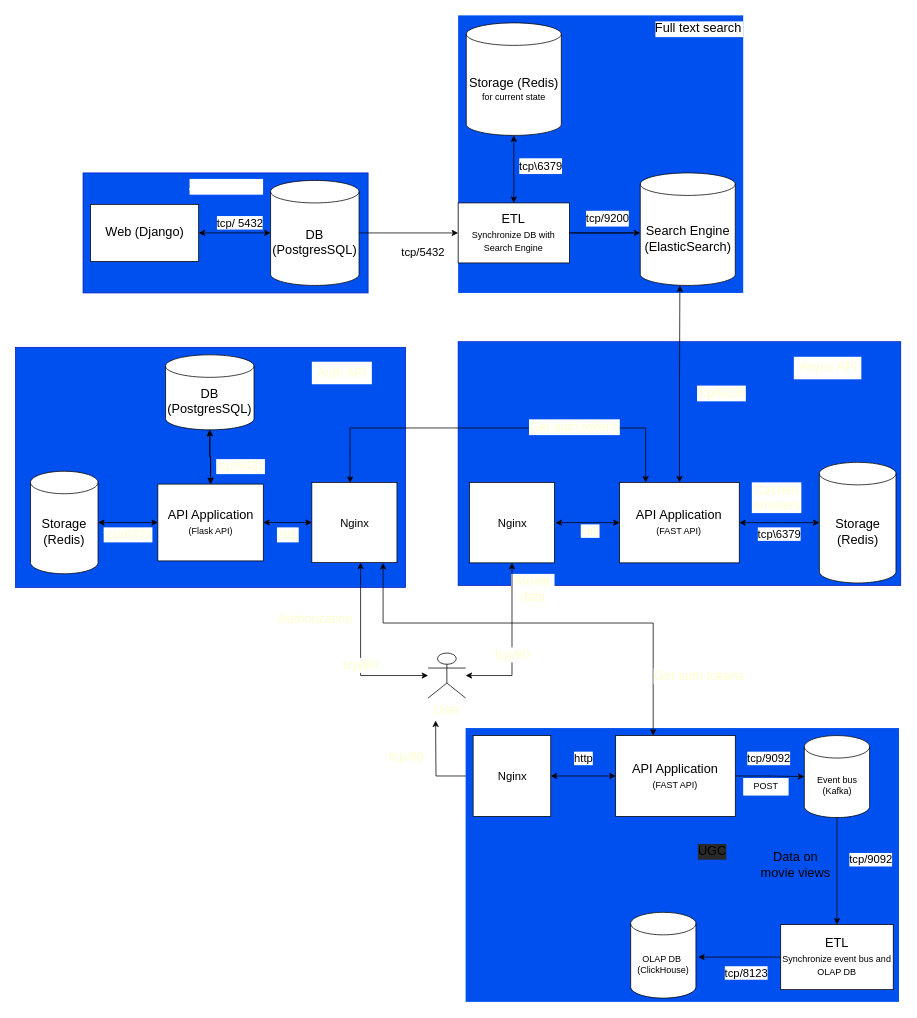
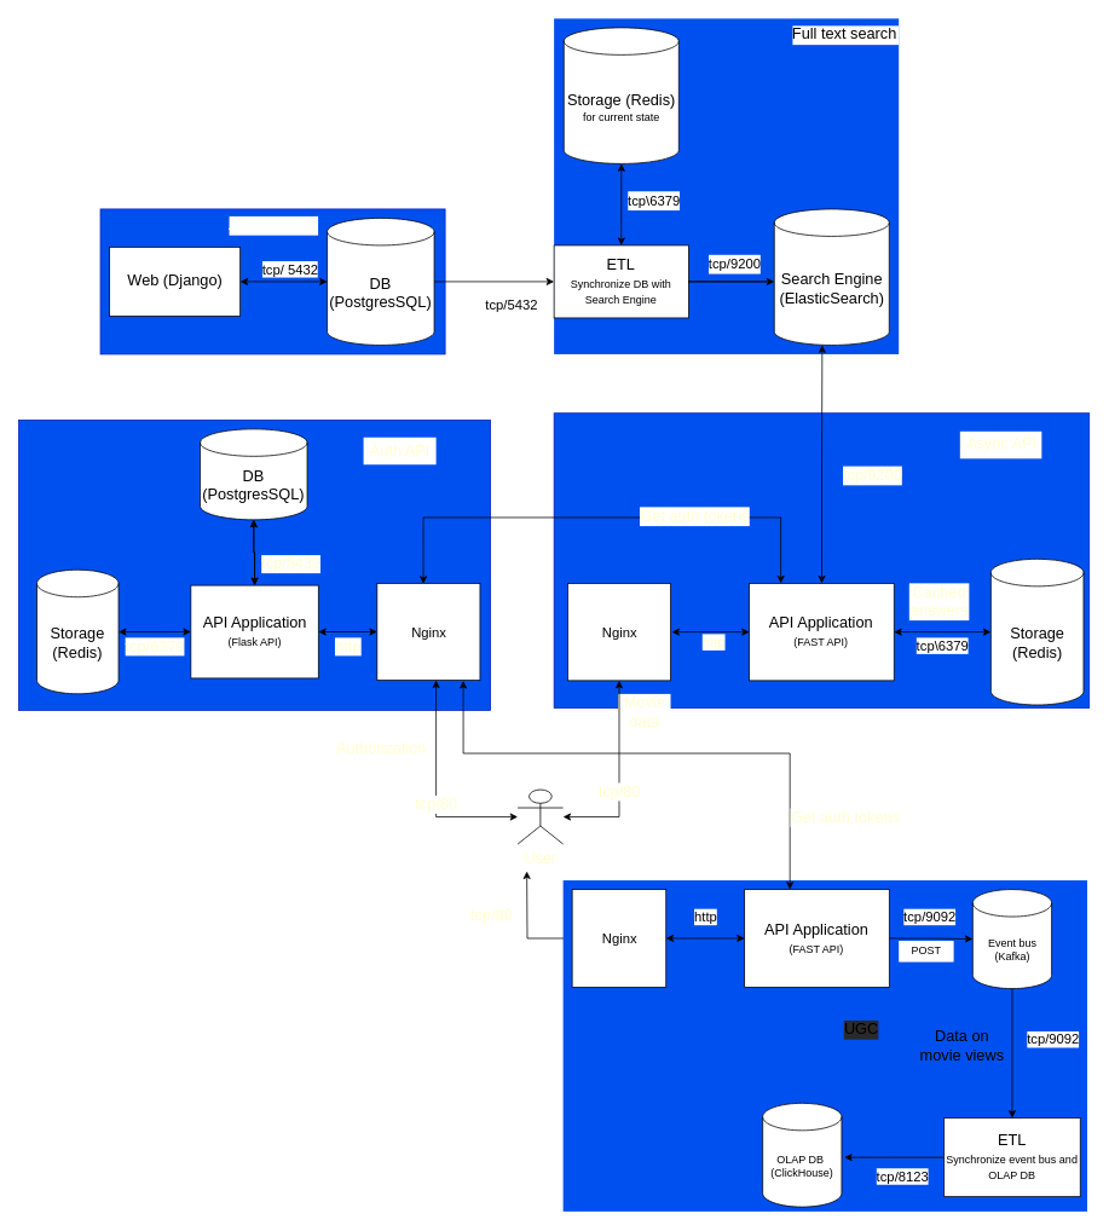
  <mxCell id="0" />
  <mxCell id="1" parent="0" />
  <mxCell id="2" value="Admin Panel" style="group;fillColor=#0050ef;rounded=0;fontColor=#ffffff;strokeColor=#001DBC;fontSize=17;labelBackgroundColor=default;" parent="1" vertex="1" connectable="0"><mxGeometry x="110" y="230" width="380" height="160" as="geometry" /></mxCell>
  <mxCell id="3" value="&lt;font style=&quot;font-size: 17px&quot;&gt;Web (Django)&lt;/font&gt;" style="html=1;" parent="2" vertex="1"><mxGeometry x="10" y="41.905" width="144.138" height="76.19" as="geometry" /></mxCell>
  <mxCell id="4" value="&lt;font style=&quot;font-size: 17px&quot;&gt;DB (PostgresSQL)&lt;/font&gt;" style="shape=cylinder3;whiteSpace=wrap;html=1;boundedLbl=1;backgroundOutline=1;size=15;" parent="2" vertex="1"><mxGeometry x="250" y="10" width="117.93" height="140" as="geometry" /></mxCell>
  <mxCell id="5" value="" style="edgeStyle=orthogonalEdgeStyle;rounded=0;orthogonalLoop=1;jettySize=auto;html=1;startArrow=classic;startFill=1;" parent="2" source="3" target="4" edge="1"><mxGeometry relative="1" as="geometry" /></mxCell>
  <mxCell id="6" value="&lt;font style=&quot;font-size: 15px&quot;&gt;tcp/ 5432&lt;/font&gt;" style="edgeLabel;html=1;align=center;verticalAlign=middle;resizable=0;points=[];" parent="5" vertex="1" connectable="0"><mxGeometry x="0.356" y="-4" relative="1" as="geometry"><mxPoint x="-11" y="-19" as="offset" /></mxGeometry></mxCell>
  <mxCell id="7" value="tcp/5432" style="edgeStyle=orthogonalEdgeStyle;rounded=0;orthogonalLoop=1;jettySize=auto;html=1;fontSize=15;startArrow=none;startFill=0;verticalAlign=top;" parent="1" source="4" target="9" edge="1"><mxGeometry x="0.286" y="-10" relative="1" as="geometry"><mxPoint as="offset" /></mxGeometry></mxCell>
  <mxCell id="8" value="Full text search" style="group;fontSize=17;align=right;labelBackgroundColor=default;fillColor=#0050EF;" parent="1" vertex="1" connectable="0"><mxGeometry x="610" y="20" width="380" height="370" as="geometry" /></mxCell>
  <mxCell id="9" value="&lt;font style=&quot;font-size: 17px&quot;&gt;ETL&lt;/font&gt;&lt;br&gt;&lt;font style=&quot;font-size: 12px&quot;&gt;Synchronize DB with Search Engine&lt;/font&gt;" style="html=1;rounded=0;fontSize=15;fillColor=default;verticalAlign=middle;whiteSpace=wrap;" parent="8" vertex="1"><mxGeometry x="0.006" y="250" width="148.372" height="80" as="geometry" /></mxCell>
  <mxCell id="10" value="&lt;font style=&quot;font-size: 17px&quot;&gt;Storage (Redis) &lt;/font&gt;&lt;br&gt;for current state" style="shape=cylinder3;whiteSpace=wrap;html=1;boundedLbl=1;backgroundOutline=1;size=15;" parent="8" vertex="1"><mxGeometry x="10.862" y="10" width="126.667" height="150" as="geometry" /></mxCell>
  <mxCell id="11" value="" style="edgeStyle=orthogonalEdgeStyle;rounded=0;orthogonalLoop=1;jettySize=auto;html=1;fontSize=15;startArrow=classic;startFill=1;verticalAlign=top;" parent="8" source="9" target="10" edge="1"><mxGeometry relative="1" as="geometry" /></mxCell>
  <mxCell id="12" value="&lt;font style=&quot;font-size: 15px&quot;&gt;tcp\6379&lt;/font&gt;" style="edgeLabel;html=1;align=center;verticalAlign=middle;resizable=0;points=[];fontSize=17;" parent="11" vertex="1" connectable="0"><mxGeometry x="-0.428" y="3" relative="1" as="geometry"><mxPoint x="38" y="-24" as="offset" /></mxGeometry></mxCell>
  <mxCell id="13" value="&lt;font style=&quot;font-size: 17px&quot;&gt;Search Engine (ElasticSearch)&lt;/font&gt;" style="shape=cylinder3;whiteSpace=wrap;html=1;boundedLbl=1;backgroundOutline=1;size=15;" parent="8" vertex="1"><mxGeometry x="242.778" y="210" width="126.667" height="150" as="geometry" /></mxCell>
  <mxCell id="14" value="" style="edgeStyle=orthogonalEdgeStyle;rounded=0;orthogonalLoop=1;jettySize=auto;html=1;fontSize=15;startArrow=none;startFill=0;verticalAlign=top;" parent="8" target="13" edge="1"><mxGeometry relative="1" as="geometry"><mxPoint x="234.933" y="290" as="sourcePoint" /><Array as="points"><mxPoint x="147.778" y="290" /><mxPoint x="147.778" y="290" /></Array></mxGeometry></mxCell>
  <mxCell id="15" value="&lt;font style=&quot;font-size: 15px&quot;&gt;tcp/9200&lt;/font&gt;" style="edgeLabel;html=1;align=center;verticalAlign=middle;resizable=0;points=[];fontSize=17;" parent="14" vertex="1" connectable="0"><mxGeometry x="-0.033" y="-4" relative="1" as="geometry"><mxPoint x="50" y="-24" as="offset" /></mxGeometry></mxCell>
  <mxCell id="16" value="" style="group;fillColor=#0050ef;fontColor=#ffffff;strokeColor=#001DBC;" parent="1" vertex="1" connectable="0"><mxGeometry y="462.5" width="520" height="320" as="geometry" x="20" /></mxCell>
  <mxCell id="17" value="tcp/6379" style="edgeStyle=orthogonalEdgeStyle;rounded=0;orthogonalLoop=1;jettySize=auto;html=1;fontSize=17;fontColor=#FFFFCC;startArrow=classic;startFill=1;verticalAlign=top;" parent="16" source="18" target="20" edge="1"><mxGeometry relative="1" as="geometry" /></mxCell>
  <mxCell id="18" value="&lt;font style=&quot;font-size: 17px&quot;&gt;Sto&lt;/font&gt;&lt;font style=&quot;font-size: 17px&quot;&gt;rage (Redis&lt;/font&gt;&lt;font&gt;&lt;font style=&quot;font-size: 17px&quot;&gt;)&lt;/font&gt;&lt;br&gt;&lt;/font&gt;" style="shape=cylinder3;whiteSpace=wrap;html=1;boundedLbl=1;backgroundOutline=1;size=15;" parent="16" vertex="1"><mxGeometry x="20" y="165.15" width="90" height="136.7" as="geometry" /></mxCell>
  <mxCell id="19" value="" style="edgeStyle=orthogonalEdgeStyle;rounded=0;orthogonalLoop=1;jettySize=auto;html=1;fontSize=17;fontColor=#FFFFCC;startArrow=classic;startFill=1;verticalAlign=top;" parent="16" source="20" target="24" edge="1"><mxGeometry relative="1" as="geometry" /></mxCell>
  <mxCell id="20" value="&lt;span style=&quot;font-size: 17px&quot;&gt;API Application&lt;/span&gt;&lt;br&gt;&lt;font style=&quot;font-size: 12px&quot;&gt;(Flask API)&lt;/font&gt;" style="html=1;rounded=0;fontSize=15;fillColor=default;verticalAlign=middle;whiteSpace=wrap;" parent="16" vertex="1"><mxGeometry x="189.715" y="182.3" width="140.563" height="102.4" as="geometry" /></mxCell>
- <mxCell id="21" value="Auth API" style="text;html=1;align=center;verticalAlign=middle;resizable=0;points=[];autosize=1;strokeColor=none;fillColor=default;fontSize=17;fontColor=#FFFFCC;" parent="16" vertex="1"><mxGeometry x="395" y="19.2" width="80" height="30" as="geometry" /></mxCell>
+ <mxCell id="21" value="Auth API" style="text;html=1;align=center;verticalAlign=middle;resizable=0;points=[];autosize=1;strokeColor=none;fillColor=default;fontSize=17;fontColor=#FFFFCC;" parent="16" vertex="1"><mxGeometry x="380" y="19.2" width="80" height="30" as="geometry" /></mxCell>
  <mxCell id="22" style="edgeStyle=orthogonalEdgeStyle;rounded=0;orthogonalLoop=1;jettySize=auto;html=1;exitX=0.5;exitY=1;exitDx=0;exitDy=0;exitPerimeter=0;fontSize=17;fontColor=#FFFFCC;startArrow=classic;startFill=1;verticalAlign=top;" parent="16" source="18" target="18" edge="1"><mxGeometry relative="1" as="geometry" /></mxCell>
  <mxCell id="23" value="tcp/5432" style="edgeStyle=orthogonalEdgeStyle;rounded=0;orthogonalLoop=1;jettySize=auto;html=1;fontSize=17;fontColor=#FFFFCC;startArrow=classic;startFill=1;verticalAlign=top;" parent="16" source="24" target="20" edge="1"><mxGeometry x="0.01" y="41" relative="1" as="geometry"><mxPoint x="-1" y="-4" as="offset" /></mxGeometry></mxCell>
  <mxCell id="24" value="&lt;font style=&quot;font-size: 17px&quot;&gt;DB (PostgresSQL)&lt;/font&gt;" style="shape=cylinder3;whiteSpace=wrap;html=1;boundedLbl=1;backgroundOutline=1;size=15;" parent="16" vertex="1"><mxGeometry x="200" y="10" width="117.93" height="100" as="geometry" /></mxCell>
  <mxCell id="25" value="http" style="edgeStyle=orthogonalEdgeStyle;rounded=0;orthogonalLoop=1;jettySize=auto;html=1;fontSize=17;fontColor=#FFFFCC;startArrow=classic;startFill=1;verticalAlign=top;" parent="16" source="26" target="20" edge="1"><mxGeometry relative="1" as="geometry" /></mxCell>
  <mxCell id="26" value="Nginx" style="html=1;rounded=0;fontSize=15;fillColor=default;" parent="16" vertex="1"><mxGeometry x="395" y="180" width="113.46" height="107" as="geometry" /></mxCell>
  <mxCell id="27" value="User" style="shape=umlActor;verticalLabelPosition=bottom;verticalAlign=top;html=1;outlineConnect=0;rounded=0;labelBackgroundColor=default;fontSize=17;fontColor=#FFFFCC;fillColor=default;labelPosition=center;align=center;" parent="1" vertex="1"><mxGeometry x="570" y="870" width="50" height="60" as="geometry" /></mxCell>
  <mxCell id="28" value="" style="group" parent="1" vertex="1" connectable="0"><mxGeometry x="610" y="455" width="590" height="345" as="geometry" /></mxCell>
  <mxCell id="29" value="" style="group;fillColor=#0050ef;fontColor=#ffffff;strokeColor=#001DBC;fontStyle=0;container=0;" parent="28" vertex="1" connectable="0"><mxGeometry width="590" height="324.848" as="geometry" /></mxCell>
  <mxCell id="30" value="&lt;font style=&quot;font-size: 17px&quot;&gt;Sto&lt;/font&gt;&lt;font style=&quot;font-size: 17px&quot;&gt;rage (Redis&lt;/font&gt;&lt;font&gt;&lt;font style=&quot;font-size: 17px&quot;&gt;)&lt;/font&gt;&lt;br&gt;&lt;/font&gt;" style="shape=cylinder3;whiteSpace=wrap;html=1;boundedLbl=1;backgroundOutline=1;size=15;" parent="28" vertex="1"><mxGeometry x="481.538" y="160.8" width="102.115" height="160.8" as="geometry" /></mxCell>
  <mxCell id="31" value="&lt;font style=&quot;font-size: 15px&quot;&gt;tcp\6379&lt;/font&gt;" style="edgeStyle=orthogonalEdgeStyle;rounded=0;orthogonalLoop=1;jettySize=auto;html=1;fontSize=12;startArrow=classic;startFill=1;verticalAlign=top;" parent="28" source="34" target="30" edge="1"><mxGeometry x="5" as="geometry" /></mxCell>
  <mxCell id="32" style="edgeStyle=orthogonalEdgeStyle;rounded=0;orthogonalLoop=1;jettySize=auto;html=1;fontSize=12;startArrow=classic;startFill=1;verticalAlign=top;entryX=1;entryY=0.5;entryDx=0;entryDy=0;" parent="28" source="34" edge="1"><mxGeometry x="5" as="geometry"><mxPoint x="129.808" y="241.2" as="targetPoint" /></mxGeometry></mxCell>
  <mxCell id="33" value="&lt;font style=&quot;font-size: 15px&quot;&gt;http&lt;/font&gt;" style="edgeLabel;html=1;align=center;verticalAlign=middle;resizable=0;points=[];fontSize=12;fontColor=#FFFFCC;" parent="32" vertex="1" connectable="0"><mxGeometry x="-0.077" y="4" relative="1" as="geometry"><mxPoint y="6" as="offset" /></mxGeometry></mxCell>
  <mxCell id="34" value="&lt;span style=&quot;font-size: 17px&quot;&gt;API Application&lt;/span&gt;&lt;br&gt;&lt;font style=&quot;font-size: 12px&quot;&gt;(FAST API)&lt;/font&gt;" style="html=1;rounded=0;fontSize=15;fillColor=default;verticalAlign=middle;whiteSpace=wrap;" parent="28" vertex="1"><mxGeometry x="215.256" y="187.6" width="159.485" height="107.2" as="geometry" /></mxCell>
  <mxCell id="35" value="Async API" style="text;html=1;align=center;verticalAlign=middle;resizable=0;points=[];autosize=1;strokeColor=none;fillColor=default;fontSize=17;fontColor=#FFFFCC;" parent="28" vertex="1"><mxGeometry x="447.5" y="20.1" width="90" height="30" as="geometry" /></mxCell>
  <mxCell id="36" value="Cached answers" style="text;html=1;strokeColor=none;fillColor=none;align=center;verticalAlign=middle;whiteSpace=wrap;rounded=0;labelBackgroundColor=default;fontSize=17;fontColor=#FFFFCC;" parent="28" vertex="1"><mxGeometry x="390.769" y="187.6" width="68.077" height="40.2" as="geometry" /></mxCell>
  <mxCell id="37" value="Nginx" style="html=1;rounded=0;fontSize=15;fillColor=default;" parent="28" vertex="1"><mxGeometry x="14.996" y="187.6" width="113.462" height="107.2" as="geometry" /></mxCell>
  <mxCell id="38" value="Movie data" style="text;html=1;strokeColor=none;fillColor=none;align=center;verticalAlign=middle;whiteSpace=wrap;rounded=0;labelBackgroundColor=default;fontSize=17;fontColor=#FFFFCC;" parent="28" vertex="1"><mxGeometry x="70" y="315" width="60" height="30" as="geometry" /></mxCell>
  <mxCell id="39" style="edgeStyle=orthogonalEdgeStyle;rounded=0;orthogonalLoop=1;jettySize=auto;html=1;entryX=0.417;entryY=1;entryDx=0;entryDy=0;entryPerimeter=0;fontSize=17;fontColor=#FFFFCC;startArrow=classic;startFill=1;verticalAlign=top;" parent="1" source="34" target="13" edge="1"><mxGeometry relative="1" as="geometry" /></mxCell>
  <mxCell id="40" value="tcp/9200" style="edgeLabel;html=1;align=center;verticalAlign=middle;resizable=0;points=[];fontSize=17;fontColor=#FFFFCC;" parent="39" vertex="1" connectable="0"><mxGeometry x="-0.042" y="-2" relative="1" as="geometry"><mxPoint x="53" y="7" as="offset" /></mxGeometry></mxCell>
  <mxCell id="41" value="tcp/80" style="edgeStyle=orthogonalEdgeStyle;rounded=0;orthogonalLoop=1;jettySize=auto;html=1;fontSize=17;fontColor=#FFFFCC;startArrow=classic;startFill=1;verticalAlign=top;" parent="1" source="37" target="27" edge="1"><mxGeometry relative="1" as="geometry"><Array as="points"><mxPoint x="682" y="900" /></Array></mxGeometry></mxCell>
  <mxCell id="42" value="tcp/80" style="edgeStyle=orthogonalEdgeStyle;rounded=0;orthogonalLoop=1;jettySize=auto;html=1;fontSize=17;fontColor=#FFFFCC;startArrow=classic;startFill=1;verticalAlign=top;" parent="1" source="26" target="27" edge="1"><mxGeometry relative="1" as="geometry"><Array as="points"><mxPoint x="480" y="900" /></Array></mxGeometry></mxCell>
  <mxCell id="43" value="Authorization" style="text;html=1;strokeColor=none;fillColor=none;align=center;verticalAlign=middle;whiteSpace=wrap;rounded=0;labelBackgroundColor=default;fontSize=17;fontColor=#FFFFCC;" parent="1" vertex="1"><mxGeometry x="390" y="810" width="60" height="30" as="geometry" /></mxCell>
  <mxCell id="44" style="edgeStyle=orthogonalEdgeStyle;rounded=0;orthogonalLoop=1;jettySize=auto;html=1;entryX=0.449;entryY=0.005;entryDx=0;entryDy=0;entryPerimeter=0;fontSize=17;fontColor=#FFFFCC;startArrow=classic;startFill=1;verticalAlign=top;" parent="1" source="34" target="26" edge="1"><mxGeometry relative="1" as="geometry"><Array as="points"><mxPoint x="860" y="570" /><mxPoint x="466" y="570" /></Array></mxGeometry></mxCell>
  <mxCell id="45" value="Get auth tokens" style="edgeLabel;html=1;align=center;verticalAlign=middle;resizable=0;points=[];fontSize=17;fontColor=#FFFFCC;" parent="44" vertex="1" connectable="0"><mxGeometry x="-0.379" y="-2" relative="1" as="geometry"><mxPoint as="offset" /></mxGeometry></mxCell>
  <mxCell id="46" style="edgeStyle=orthogonalEdgeStyle;rounded=0;orthogonalLoop=1;jettySize=auto;html=1;startArrow=classic;startFill=1;" parent="1" source="49" edge="1"><mxGeometry relative="1" as="geometry"><mxPoint x="580" y="960" as="targetPoint" /></mxGeometry></mxCell>
  <mxCell id="47" value="&lt;span style=&quot;color: rgb(255 , 255 , 204) ; font-size: 17px&quot;&gt;tcp/80&lt;/span&gt;" style="edgeLabel;html=1;align=center;verticalAlign=middle;resizable=0;points=[];" parent="46" vertex="1" connectable="0"><mxGeometry x="0.208" y="4" relative="1" as="geometry"><mxPoint x="-36" as="offset" /></mxGeometry></mxCell>
  <mxCell id="48" value="" style="group;labelBackgroundColor=#0050EF;fillColor=#0050EF;" parent="1" vertex="1" connectable="0"><mxGeometry x="620" y="970" width="577.69" height="365" as="geometry" /></mxCell>
  <mxCell id="49" value="Nginx" style="html=1;rounded=0;fontSize=15;fillColor=default;" parent="48" vertex="1"><mxGeometry x="10" y="10" width="103.46" height="107.83" as="geometry" /></mxCell>
  <mxCell id="50" value="&lt;span style=&quot;font-size: 17px&quot;&gt;API Application&lt;/span&gt;&lt;br&gt;&lt;font style=&quot;font-size: 12px&quot;&gt;(FAST API)&lt;/font&gt;" style="html=1;rounded=0;fontSize=15;fillColor=default;verticalAlign=middle;whiteSpace=wrap;" parent="48" vertex="1"><mxGeometry x="200" y="10" width="159.48" height="107.83" as="geometry" /></mxCell>
  <mxCell id="51" value="" style="edgeStyle=orthogonalEdgeStyle;rounded=0;orthogonalLoop=1;jettySize=auto;html=1;startArrow=classic;startFill=1;" parent="48" source="49" target="50" edge="1"><mxGeometry relative="1" as="geometry" /></mxCell>
  <mxCell id="52" value="&lt;font style=&quot;font-size: 15px&quot;&gt;http&lt;/font&gt;" style="edgeLabel;html=1;align=center;verticalAlign=middle;resizable=0;points=[];" parent="51" vertex="1" connectable="0"><mxGeometry x="-0.017" y="-3" relative="1" as="geometry"><mxPoint y="-27" as="offset" /></mxGeometry></mxCell>
  <mxCell id="53" value="Event bus&lt;br&gt;(Kafka)" style="shape=cylinder3;whiteSpace=wrap;html=1;boundedLbl=1;backgroundOutline=1;size=15;" parent="48" vertex="1"><mxGeometry x="451.5" y="10" width="87" height="109.35" as="geometry" /></mxCell>
  <mxCell id="54" value="" style="edgeStyle=orthogonalEdgeStyle;rounded=0;orthogonalLoop=1;jettySize=auto;html=1;startArrow=none;startFill=0;" parent="48" source="50" target="53" edge="1"><mxGeometry relative="1" as="geometry" /></mxCell>
  <mxCell id="55" value="tcp/9092" style="edgeLabel;html=1;align=center;verticalAlign=middle;resizable=0;points=[];fontSize=15;" parent="54" vertex="1" connectable="0"><mxGeometry x="-0.054" relative="1" as="geometry"><mxPoint y="-24" as="offset" /></mxGeometry></mxCell>
  <mxCell id="56" value="OLAP DB&amp;nbsp;&lt;br&gt;(ClickHouse)" style="shape=cylinder3;whiteSpace=wrap;html=1;boundedLbl=1;backgroundOutline=1;size=15;" parent="48" vertex="1"><mxGeometry x="220" y="245.65" width="87" height="114.35" as="geometry" /></mxCell>
  <mxCell id="57" style="edgeStyle=orthogonalEdgeStyle;rounded=0;orthogonalLoop=1;jettySize=auto;html=1;startArrow=none;startFill=0;" parent="48" source="59" edge="1"><mxGeometry relative="1" as="geometry"><mxPoint x="310.003" y="305.324" as="targetPoint" /></mxGeometry></mxCell>
  <mxCell id="58" value="tcp/8123" style="edgeLabel;html=1;align=center;verticalAlign=middle;resizable=0;points=[];fontSize=15;" parent="57" vertex="1" connectable="0"><mxGeometry x="-0.576" y="2" relative="1" as="geometry"><mxPoint x="-24" y="18" as="offset" /></mxGeometry></mxCell>
  <mxCell id="59" value="&lt;font style=&quot;font-size: 17px&quot;&gt;ETL&lt;br&gt;&lt;/font&gt;&lt;font style=&quot;font-size: 12px&quot;&gt;Synchronize event bus and OLAP DB&lt;/font&gt;" style="html=1;rounded=0;fontSize=15;fillColor=default;verticalAlign=middle;whiteSpace=wrap;" parent="48" vertex="1"><mxGeometry x="420" y="261.92" width="150" height="86.8" as="geometry" /></mxCell>
  <mxCell id="60" value="" style="edgeStyle=orthogonalEdgeStyle;rounded=0;orthogonalLoop=1;jettySize=auto;html=1;startArrow=none;startFill=0;" parent="48" source="53" target="59" edge="1"><mxGeometry relative="1" as="geometry" /></mxCell>
  <mxCell id="61" value="tcp/9092" style="edgeLabel;html=1;align=center;verticalAlign=middle;resizable=0;points=[];fontSize=15;" parent="60" vertex="1" connectable="0"><mxGeometry x="-0.4" relative="1" as="geometry"><mxPoint x="44" y="12" as="offset" /></mxGeometry></mxCell>
  <mxCell id="62" value="POST" style="text;html=1;strokeColor=none;fillColor=default;align=center;verticalAlign=middle;whiteSpace=wrap;rounded=0;" parent="48" vertex="1"><mxGeometry x="370" y="66.62" width="60.52" height="23.38" as="geometry" /></mxCell>
  <mxCell id="63" value="&lt;font style=&quot;font-size: 17px&quot;&gt;UGC&lt;/font&gt;" style="text;html=1;strokeColor=none;fillColor=none;align=center;verticalAlign=middle;whiteSpace=wrap;rounded=0;labelBackgroundColor=#2A2A2A;" parent="48" vertex="1"><mxGeometry x="299.48" y="150" width="60" height="30" as="geometry" /></mxCell>
  <mxCell id="64" value="Data on movie views" style="text;html=1;strokeColor=none;fillColor=none;align=center;verticalAlign=middle;whiteSpace=wrap;rounded=0;labelBackgroundColor=#0050EF;fontSize=17;" parent="48" vertex="1"><mxGeometry x="390" y="167.5" width="100" height="30" as="geometry" /></mxCell>
  <mxCell id="65" value="" style="endArrow=classic;startArrow=classic;html=1;rounded=0;entryX=0.837;entryY=1.005;entryDx=0;entryDy=0;entryPerimeter=0;" edge="1" parent="1" target="26"><mxGeometry width="50" height="50" relative="1" as="geometry"><mxPoint x="870" y="980" as="sourcePoint" /><mxPoint x="870" y="860" as="targetPoint" /><Array as="points"><mxPoint x="870" y="830" /><mxPoint x="510" y="830" /></Array></mxGeometry></mxCell>
  <mxCell id="66" value="Get auth tokens" style="edgeLabel;html=1;align=center;verticalAlign=middle;resizable=0;points=[];fontSize=17;fontColor=#FFFFCC;" vertex="1" connectable="0" parent="1"><mxGeometry x="930" y="900" as="geometry" /></mxCell>
